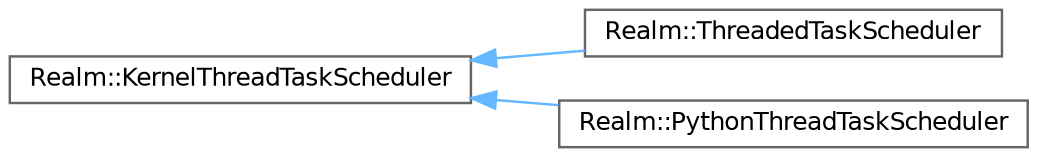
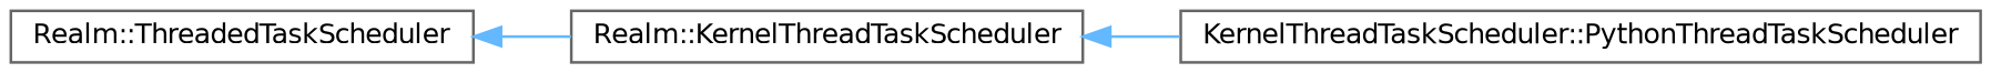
  digraph {
    rankdir=LR
    node [color=grey40 fillcolor=white fontname=Helvetica fontsize=10 shape=box style=filled]
    edge [color=steelblue1 dir=back fontname=Helvetica fontsize=10 labelfontname=Helvetica labelfontsize=10 style=solid]
    n1 [height=0.2 label="Realm::ThreadedTaskScheduler" width=0.4]
    n2 [height=0.2 label="Realm::KernelThreadTaskScheduler" width=0.4]
-   n3 [height=0.2 label="Realm::PythonThreadTaskScheduler" width=0.4]
-   n2 -> n1
+   n3 [height=0.2 label="KernelThreadTaskScheduler::PythonThreadTaskScheduler" width=0.4]
+   n1 -> n2
    n2 -> n3
  }
